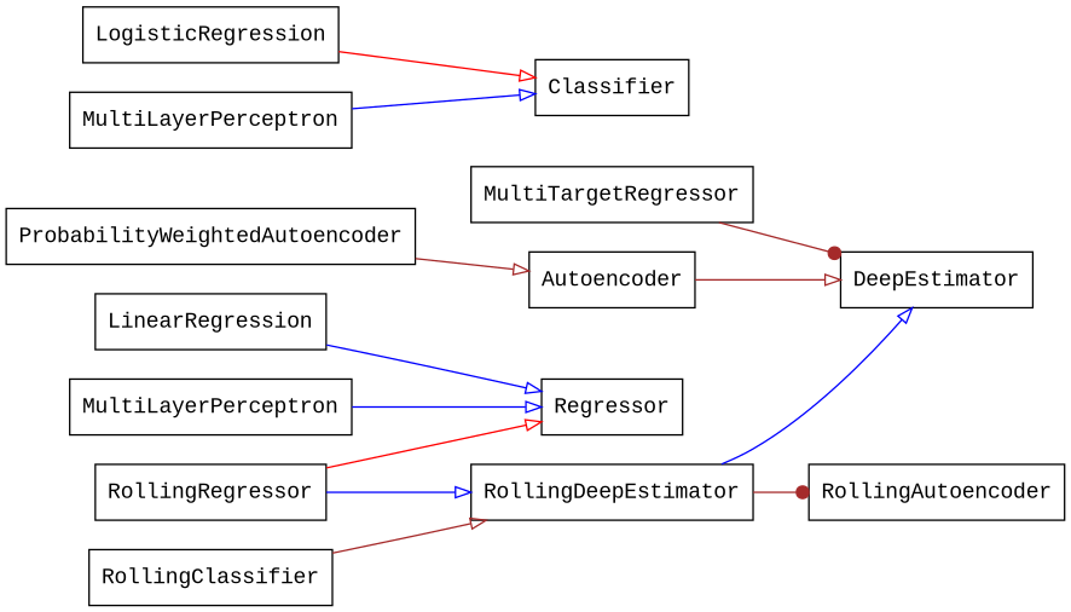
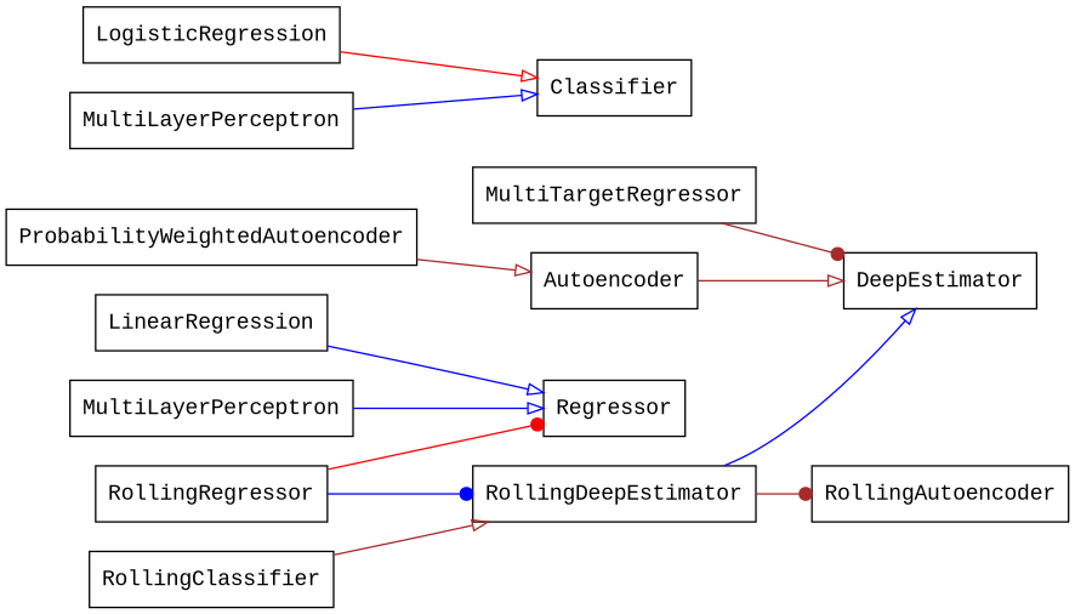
  digraph {
    fontname="Liberation Mono"
    rankdir=LR
    node [color=black fontcolor=black fontname="Liberation Mono" shape=record style=solid]
    edge [arrowhead=onormal arrowtail=none color=brown fontname="Liberation Mono"]
    n1 [label=<Autoencoder>]
    n2 [label=<DeepEstimator>]
    n3 [label=<Classifier>]
    n4 [label=<LinearRegression>]
    n5 [label=<Regressor>]
    n6 [label=<LogisticRegression>]
    n7 [label=<MultiLayerPerceptron>]
    n8 [label=<MultiLayerPerceptron>]
    n9 [label=<MultiTargetRegressor>]
    n10 [label=<ProbabilityWeightedAutoencoder>]
    n11 [label=<RollingAutoencoder>]
    n12 [label=<RollingDeepEstimator>]
    n13 [label=<RollingClassifier>]
    n14 [label=<RollingRegressor>]
    n1 -> n2
    n4 -> n5 [color=blue]
    n6 -> n3 [color=red]
    n7 -> n3 [color=blue]
    n8 -> n5 [color=blue]
    n9 -> n2 [arrowhead=dot]
    n10 -> n1
    n12 -> n2 [color=blue]
    n12 -> n11 [arrowhead=dot]
    n13 -> n12
-   n14 -> n5 [color=red]
-   n14 -> n12 [color=blue]
+   n14 -> n5 [arrowhead=dot color=red]
+   n14 -> n12 [arrowhead=dot color=blue]
  }
